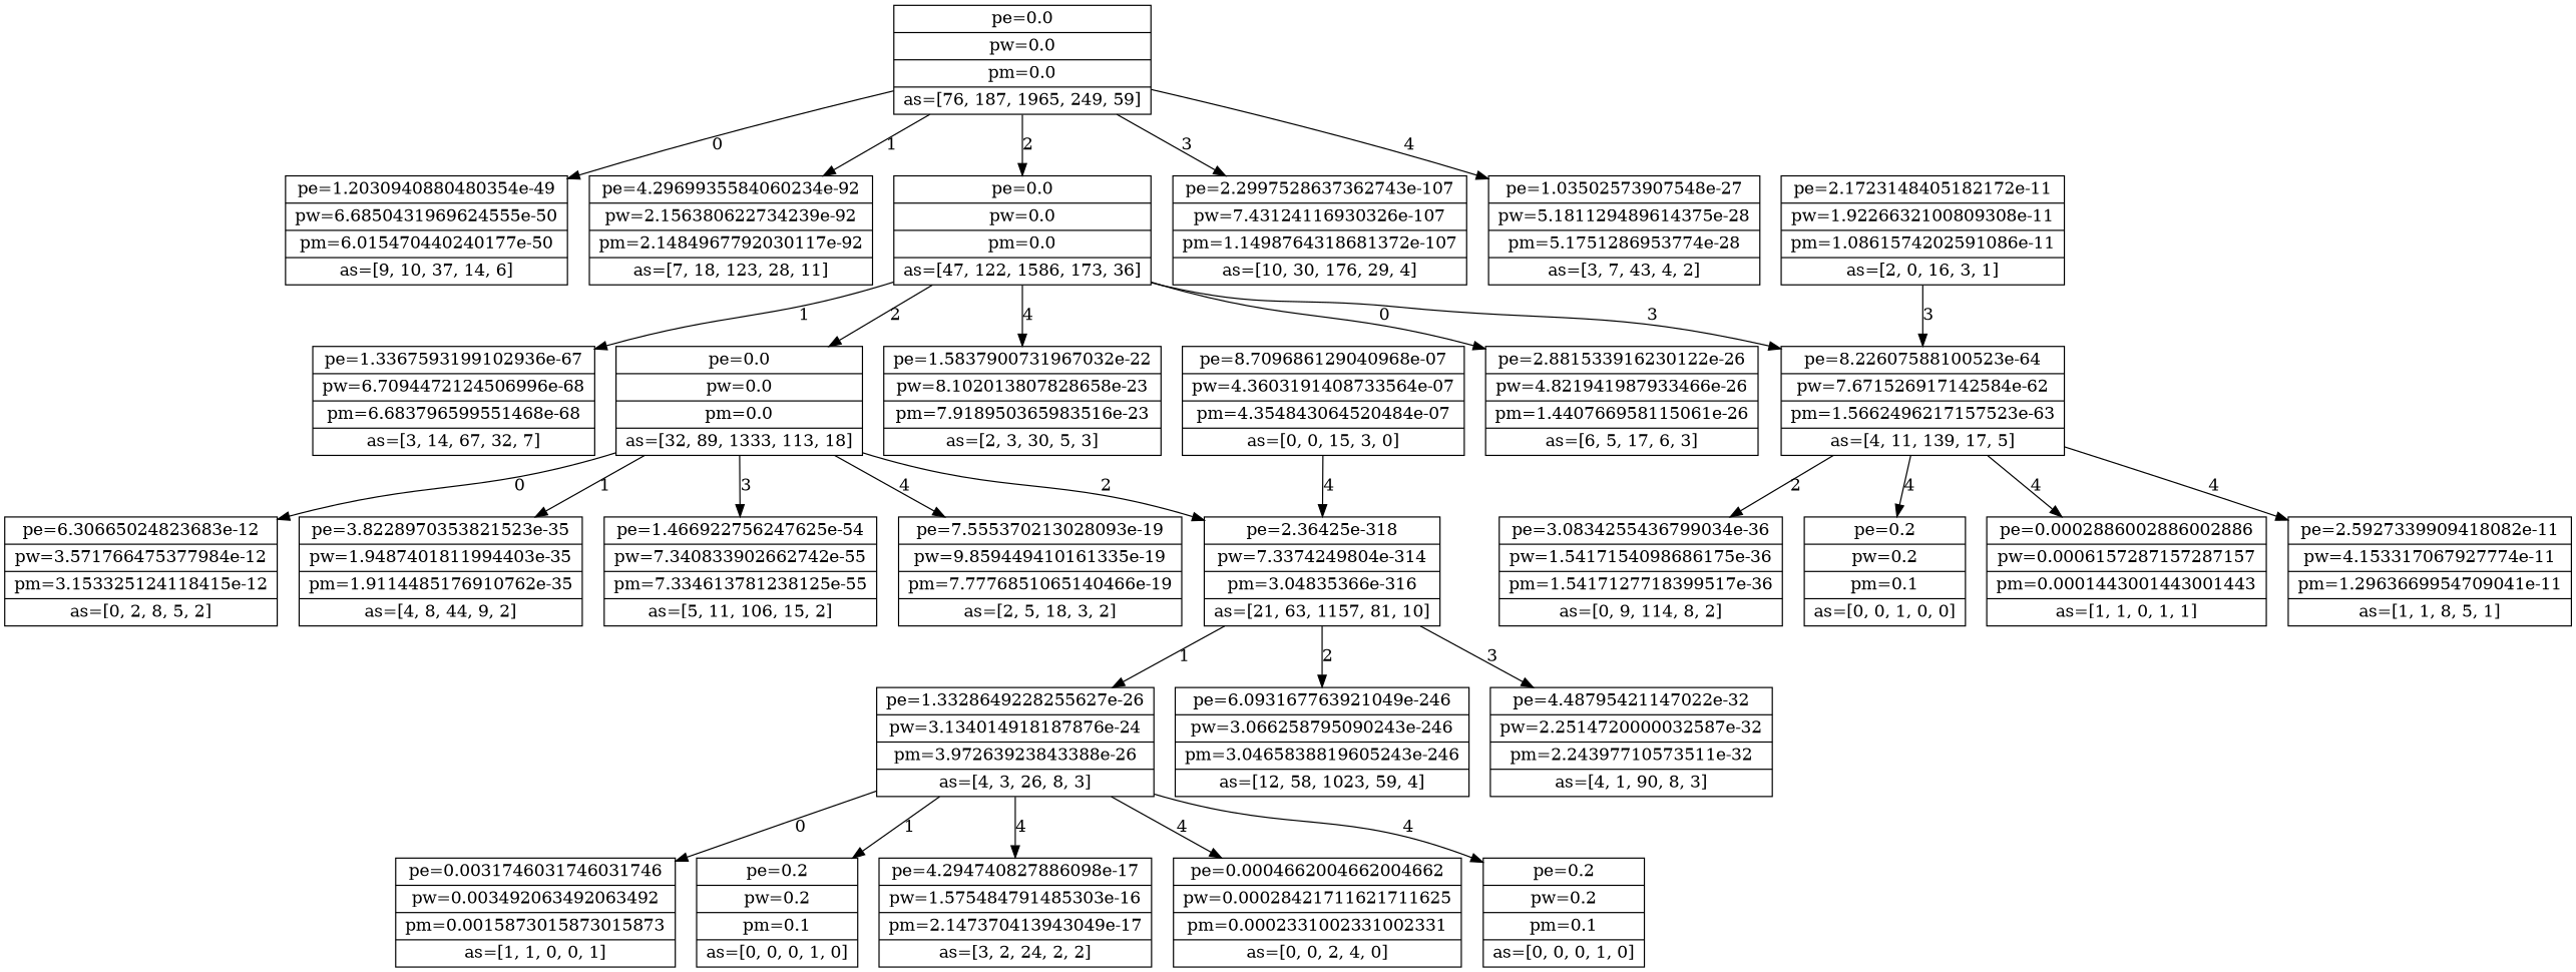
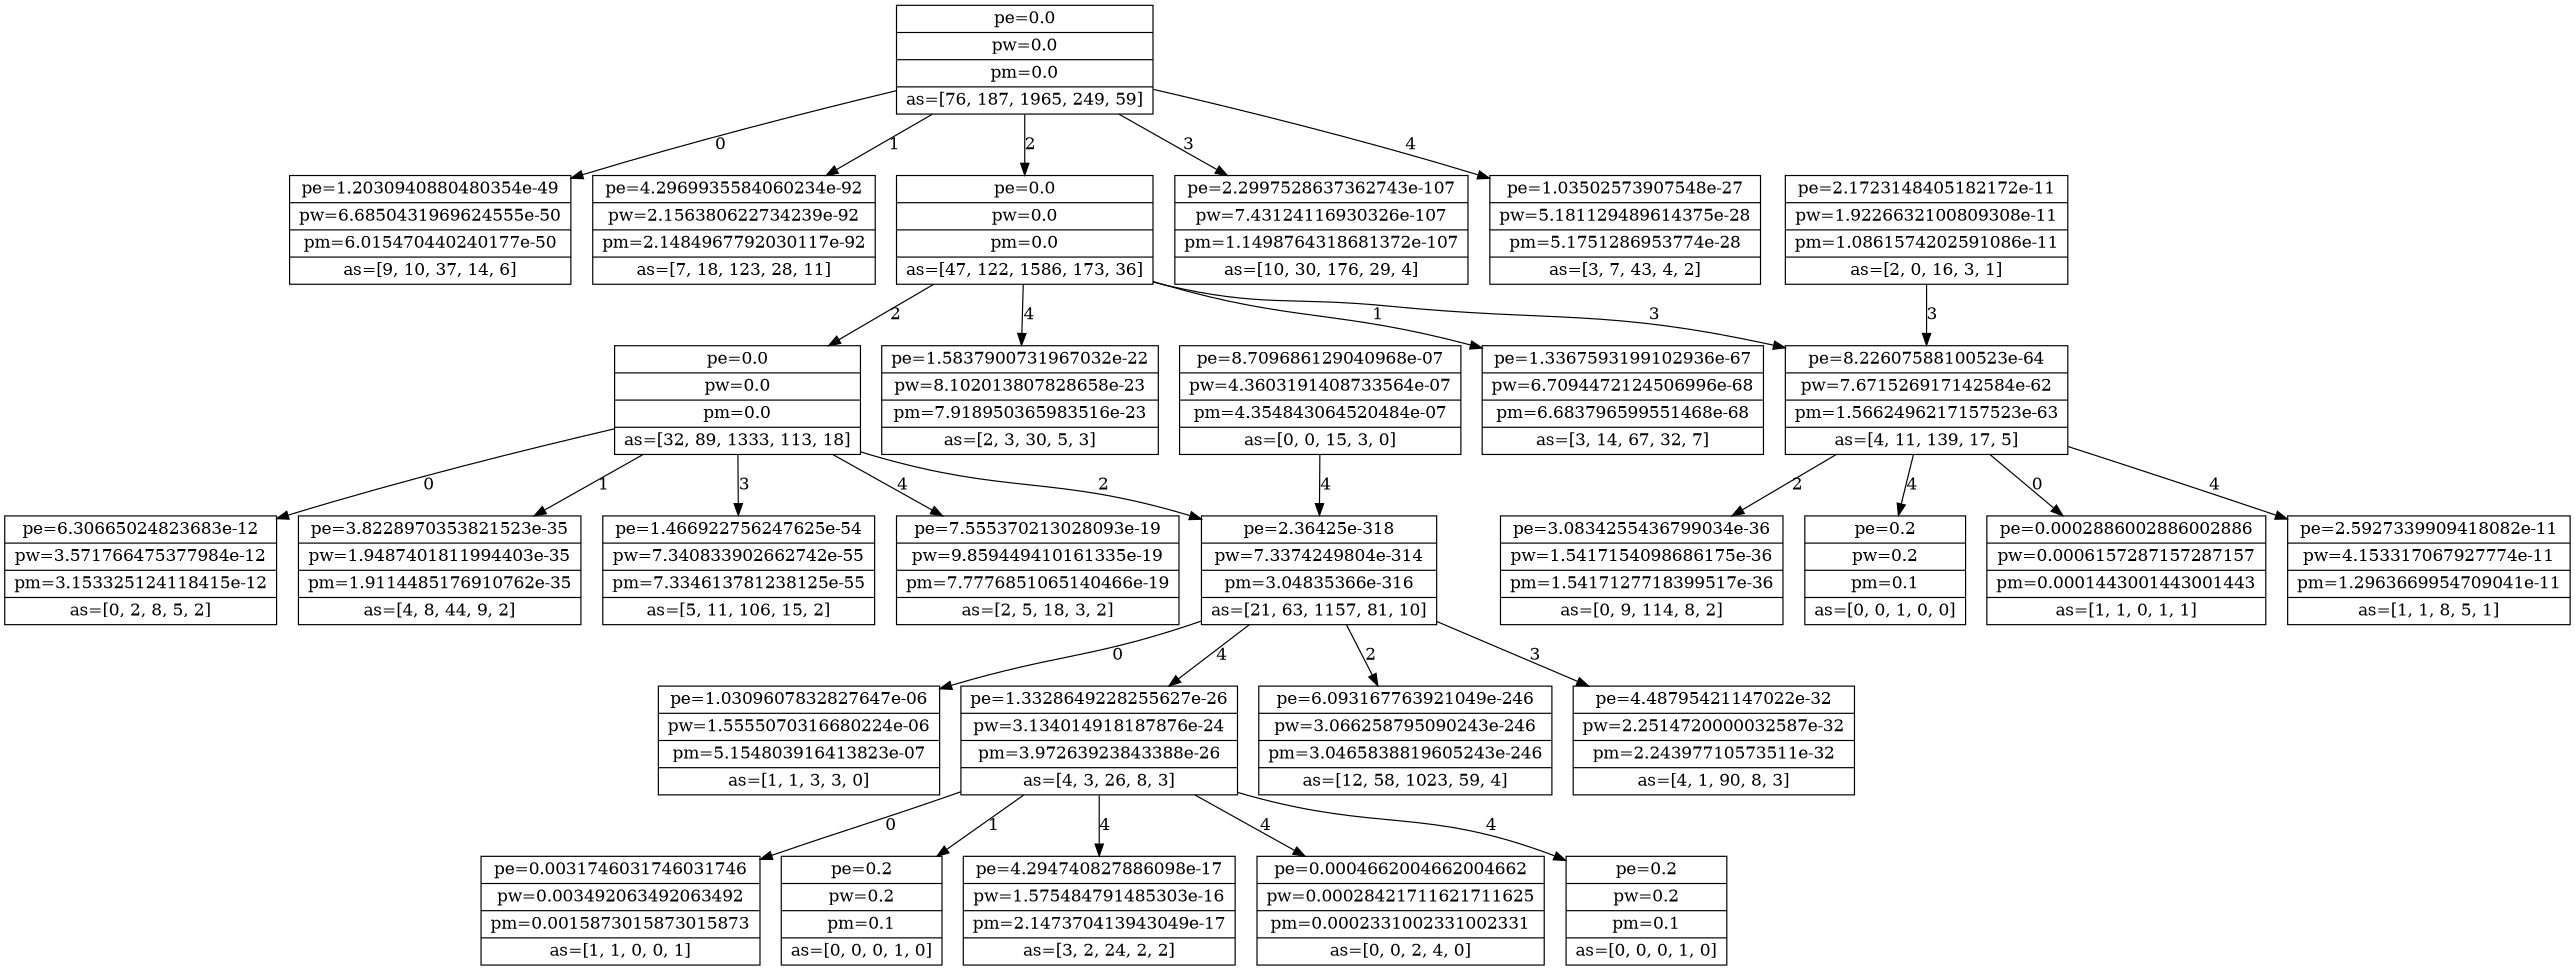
  digraph {
    node [shape=record]
    n1 [label="{pe=0.0 | pw=0.0 | pm=0.0 | as=[76, 187, 1965, 249, 59]}}"]
    n2 [label="{pe=1.2030940880480354e-49 | pw=6.6850431969624555e-50 | pm=6.015470440240177e-50 | as=[9, 10, 37, 14, 6]}}"]
    n3 [label="{pe=4.2969935584060234e-92 | pw=2.156380622734239e-92 | pm=2.1484967792030117e-92 | as=[7, 18, 123, 28, 11]}}"]
    n4 [label="{pe=0.0 | pw=0.0 | pm=0.0 | as=[47, 122, 1586, 173, 36]}}"]
    n5 [label="{pe=2.2997528637362743e-107 | pw=7.43124116930326e-107 | pm=1.1498764318681372e-107 | as=[10, 30, 176, 29, 4]}}"]
    n6 [label="{pe=1.03502573907548e-27 | pw=5.181129489614375e-28 | pm=5.1751286953774e-28 | as=[3, 7, 43, 4, 2]}}"]
-   n7 [label="{pe=2.881533916230122e-26 | pw=4.821941987933466e-26 | pm=1.440766958115061e-26 | as=[6, 5, 17, 6, 3]}}"]
    n8 [label="{pe=1.3367593199102936e-67 | pw=6.7094472124506996e-68 | pm=6.683796599551468e-68 | as=[3, 14, 67, 32, 7]}}"]
    n9 [label="{pe=0.0 | pw=0.0 | pm=0.0 | as=[32, 89, 1333, 113, 18]}}"]
    n10 [label="{pe=8.22607588100523e-64 | pw=7.671526917142584e-62 | pm=1.5662496217157523e-63 | as=[4, 11, 139, 17, 5]}}"]
    n11 [label="{pe=1.5837900731967032e-22 | pw=8.102013807828658e-23 | pm=7.918950365983516e-23 | as=[2, 3, 30, 5, 3]}}"]
    n12 [label="{pe=6.30665024823683e-12 | pw=3.571766475377984e-12 | pm=3.153325124118415e-12 | as=[0, 2, 8, 5, 2]}}"]
    n13 [label="{pe=3.8228970353821523e-35 | pw=1.9487401811994403e-35 | pm=1.9114485176910762e-35 | as=[4, 8, 44, 9, 2]}}"]
    n14 [label="{pe=2.36425e-318 | pw=7.3374249804e-314 | pm=3.04835366e-316 | as=[21, 63, 1157, 81, 10]}}"]
    n15 [label="{pe=1.466922756247625e-54 | pw=7.340833902662742e-55 | pm=7.334613781238125e-55 | as=[5, 11, 106, 15, 2]}}"]
    n16 [label="{pe=7.555370213028093e-19 | pw=9.859449410161335e-19 | pm=7.7776851065140466e-19 | as=[2, 5, 18, 3, 2]}}"]
    n17 [label="{pe=0.0002886002886002886 | pw=0.0006157287157287157 | pm=0.0001443001443001443 | as=[1, 1, 0, 1, 1]}}"]
    n18 [label="{pe=2.5927339909418082e-11 | pw=4.153317067927774e-11 | pm=1.2963669954709041e-11 | as=[1, 1, 8, 5, 1]}}"]
    n19 [label="{pe=3.0834255436799034e-36 | pw=1.5417154098686175e-36 | pm=1.5417127718399517e-36 | as=[0, 9, 114, 8, 2]}}"]
    n20 [label="{pe=0.2 | pw=0.2 | pm=0.1 | as=[0, 0, 1, 0, 0]}}"]
+   n21 [label="{pe=1.0309607832827647e-06 | pw=1.5555070316680224e-06 | pm=5.154803916413823e-07 | as=[1, 1, 3, 3, 0]}}"]
    n22 [label="{pe=1.3328649228255627e-26 | pw=3.134014918187876e-24 | pm=3.97263923843388e-26 | as=[4, 3, 26, 8, 3]}}"]
    n23 [label="{pe=6.093167763921049e-246 | pw=3.066258795090243e-246 | pm=3.0465838819605243e-246 | as=[12, 58, 1023, 59, 4]}}"]
    n24 [label="{pe=4.48795421147022e-32 | pw=2.2514720000032587e-32 | pm=2.24397710573511e-32 | as=[4, 1, 90, 8, 3]}}"]
    n25 [label="{pe=0.0031746031746031746 | pw=0.003492063492063492 | pm=0.0015873015873015873 | as=[1, 1, 0, 0, 1]}}"]
    n26 [label="{pe=0.2 | pw=0.2 | pm=0.1 | as=[0, 0, 0, 1, 0]}}"]
    n27 [label="{pe=4.294740827886098e-17 | pw=1.575484791485303e-16 | pm=2.147370413943049e-17 | as=[3, 2, 24, 2, 2]}}"]
    n28 [label="{pe=0.0004662004662004662 | pw=0.00028421711621711625 | pm=0.0002331002331002331 | as=[0, 0, 2, 4, 0]}}"]
    n29 [label="{pe=0.2 | pw=0.2 | pm=0.1 | as=[0, 0, 0, 1, 0]}}"]
    n30 [label="{pe=8.709686129040968e-07 | pw=4.3603191408733564e-07 | pm=4.354843064520484e-07 | as=[0, 0, 15, 3, 0]}}"]
    n31 [label="{pe=2.1723148405182172e-11 | pw=1.9226632100809308e-11 | pm=1.0861574202591086e-11 | as=[2, 0, 16, 3, 1]}}"]
    n1 -> n2 [label=0]
    n1 -> n3 [label=1]
    n1 -> n4 [label=2]
    n1 -> n5 [label=3]
    n1 -> n6 [label=4]
-   n4 -> n7 [label=0]
    n4 -> n8 [label=1]
    n4 -> n9 [label=2]
    n4 -> n10 [label=3]
    n4 -> n11 [label=4]
    n9 -> n12 [label=0]
    n9 -> n13 [label=1]
    n9 -> n14 [label=2]
    n9 -> n15 [label=3]
    n9 -> n16 [label=4]
-   n10 -> n17 [label=4]
+   n10 -> n17 [label=0]
    n10 -> n18 [label=4]
    n10 -> n19 [label=2]
    n10 -> n20 [label=4]
-   n14 -> n22 [label=1]
+   n14 -> n21 [label=0]
+   n14 -> n22 [label=4]
    n14 -> n23 [label=2]
    n14 -> n24 [label=3]
    n22 -> n25 [label=0]
    n22 -> n26 [label=1]
    n22 -> n27 [label=4]
    n22 -> n28 [label=4]
    n22 -> n29 [label=4]
    n30 -> n14 [label=4]
    n31 -> n10 [label=3]
  }
